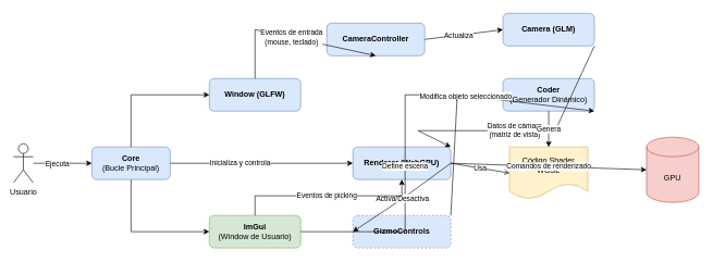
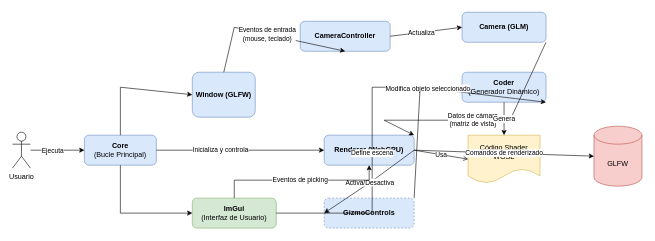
  <mxCell id="0" />
  <mxCell id="1" parent="0" />
  <mxCell id="2" value="Usuario" style="shape=umlActor;verticalLabelPosition=bottom;verticalAlign=top;html=1;outlineConnect=0;" vertex="1" parent="1"><mxGeometry x="20" y="220" width="30" height="60" as="geometry" /></mxCell>
  <mxCell id="3" value="&lt;b&gt;Core&lt;/b&gt;&lt;br&gt;(Bucle Principal)" style="rounded=1;whiteSpace=wrap;html=1;fillColor=#dae8fc;strokeColor=#6c8ebf;" vertex="1" parent="1"><mxGeometry x="140" y="225" width="120" height="50" as="geometry" /></mxCell>
- <mxCell id="4" value="&lt;b&gt;Window (GLFW)&lt;/b&gt;" style="rounded=1;whiteSpace=wrap;html=1;fillColor=#dae8fc;strokeColor=#6c8ebf;" vertex="1" parent="1"><mxGeometry x="320" y="120" width="140" height="50" as="geometry" /></mxCell>
+ <mxCell id="4" value="&lt;b&gt;Window (GLFW)&lt;/b&gt;" style="rounded=1;whiteSpace=wrap;html=1;fillColor=#dae8fc;strokeColor=#6c8ebf;" vertex="1" parent="1"><mxGeometry x="320" y="120" width="105" height="75" as="geometry" /></mxCell>
  <mxCell id="5" value="&lt;b&gt;Renderer (WebGPU)&lt;/b&gt;" style="rounded=1;whiteSpace=wrap;html=1;fillColor=#dae8fc;strokeColor=#6c8ebf;" vertex="1" parent="1"><mxGeometry x="540" y="225" width="150" height="50" as="geometry" /></mxCell>
  <mxCell id="6" value="&lt;b&gt;Coder&lt;/b&gt;&lt;br&gt;(Generador Dinámico)" style="rounded=1;whiteSpace=wrap;html=1;fillColor=#dae8fc;strokeColor=#6c8ebf;" vertex="1" parent="1"><mxGeometry x="770" y="120" width="140" height="50" as="geometry" /></mxCell>
- <mxCell id="7" value="&lt;b&gt;ImGui&lt;/b&gt;&lt;br&gt;(Window de Usuario)" style="rounded=1;whiteSpace=wrap;html=1;fillColor=#d5e8d4;strokeColor=#82b366;" vertex="1" parent="1"><mxGeometry x="320" y="330" width="140" height="50" as="geometry" /></mxCell>
+ <mxCell id="7" value="&lt;b&gt;ImGui&lt;/b&gt;&lt;br&gt;(Interfaz de Usuario)" style="rounded=1;whiteSpace=wrap;html=1;fillColor=#d5e8d4;strokeColor=#82b366;" vertex="1" parent="1"><mxGeometry x="320" y="330" width="140" height="50" as="geometry" /></mxCell>
  <mxCell id="8" value="&lt;b&gt;CameraController&lt;/b&gt;" style="rounded=1;whiteSpace=wrap;html=1;fillColor=#dae8fc;strokeColor=#6c8ebf;" vertex="1" parent="1"><mxGeometry x="500" y="35" width="150" height="50" as="geometry" /></mxCell>
  <mxCell id="9" value="&lt;b&gt;Camera (GLM)&lt;/b&gt;" style="rounded=1;whiteSpace=wrap;html=1;fillColor=#dae8fc;strokeColor=#6c8ebf;" vertex="1" parent="1"><mxGeometry x="770" y="20" width="140" height="50" as="geometry" /></mxCell>
  <mxCell id="10" value="&lt;b&gt;GizmoControls&lt;/b&gt;" style="rounded=1;whiteSpace=wrap;html=1;fillColor=#dae8fc;strokeColor=#6c8ebf;dashed=1;" vertex="1" parent="1"><mxGeometry x="540" y="330" width="150" height="50" as="geometry" /></mxCell>
  <mxCell id="11" value="Código Shader WGSL" style="shape=document;whiteSpace=wrap;html=1;boundedLbl=1;fillColor=#fff2cc;strokeColor=#d6b656;" vertex="1" parent="1"><mxGeometry x="780" y="225" width="120" height="80" as="geometry" /></mxCell>
- <mxCell id="12" value="GPU" style="shape=cylinder3;whiteSpace=wrap;html=1;boundedLbl=1;backgroundOutline=1;size=15;fillColor=#f8cecc;strokeColor=#b85450;" vertex="1" parent="1"><mxGeometry x="990" y="210" width="80" height="100" as="geometry" /></mxCell>
+ <mxCell id="12" value="GLFW" style="shape=cylinder3;whiteSpace=wrap;html=1;boundedLbl=1;backgroundOutline=1;size=15;fillColor=#f8cecc;strokeColor=#b85450;" vertex="1" parent="1"><mxGeometry x="990" y="210" width="80" height="100" as="geometry" /></mxCell>
  <mxCell id="13" value="" style="endArrow=classic;html=1;rounded=0;entryX=0;entryY=0.5;exitX=1;exitY=0.5;" edge="1" parent="1" source="3" target="5"><mxGeometry width="50" height="50" relative="1" as="geometry"><mxPoint x="270" y="250" as="sourcePoint" /><mxPoint x="530" y="250" as="targetPoint" /><Array as="points" /></mxGeometry></mxCell>
  <mxCell id="14" value="Inicializa y controla" style="edgeLabel;html=1;align=center;verticalAlign=middle;resizable=0;points=[];" vertex="1" connectable="0" parent="13"><mxGeometry x="-0.24" y="1" relative="1" as="geometry"><mxPoint as="offset" /></mxGeometry></mxCell>
  <mxCell id="15" value="" style="endArrow=classic;html=1;rounded=0;entryX=0;entryY=0.5;exitX=0.5;exitY=0;" edge="1" parent="1" source="3" target="4"><mxGeometry width="50" height="50" relative="1" as="geometry"><mxPoint x="210" y="215" as="sourcePoint" /><mxPoint x="310" y="145" as="targetPoint" /><Array as="points"><mxPoint x="200" y="145" /></Array></mxGeometry></mxCell>
  <mxCell id="16" value="" style="endArrow=classic;html=1;rounded=0;entryX=0;entryY=0.5;exitX=0.5;exitY=1;" edge="1" parent="1" source="3" target="7"><mxGeometry width="50" height="50" relative="1" as="geometry"><mxPoint x="210" y="285" as="sourcePoint" /><mxPoint x="310" y="355" as="targetPoint" /><Array as="points"><mxPoint x="200" y="355" /></Array></mxGeometry></mxCell>
  <mxCell id="17" value="" style="endArrow=classic;html=1;rounded=0;entryX=0;entryY=0.5;exitX=1;exitY=0.5;" edge="1" parent="1" source="2" target="3"><mxGeometry width="50" height="50" relative="1" as="geometry"><mxPoint x="60" y="250" as="sourcePoint" /><mxPoint x="130" y="250" as="targetPoint" /></mxGeometry></mxCell>
  <mxCell id="18" value="Ejecuta" style="edgeLabel;html=1;align=center;verticalAlign=middle;resizable=0;points=[];" vertex="1" connectable="0" parent="17"><mxGeometry x="-0.2" relative="1" as="geometry"><mxPoint as="offset" /></mxGeometry></mxCell>
  <mxCell id="19" value="Eventos de entrada&lt;br&gt;(mouse, teclado)" style="endArrow=classic;html=1;rounded=0;entryX=0.5;entryY=1;exitX=0.5;exitY=0;" edge="1" parent="1" source="4" target="8"><mxGeometry width="50" height="50" relative="1" as="geometry"><mxPoint x="400" y="110" as="sourcePoint" /><mxPoint x="605" y="80" as="targetPoint" /><Array as="points"><mxPoint x="390" y="45" /></Array></mxGeometry></mxCell>
  <mxCell id="20" value="" style="endArrow=classic;html=1;rounded=0;entryX=0;entryY=0.5;exitX=1;exitY=0.5;" edge="1" parent="1" source="8" target="9"><mxGeometry width="50" height="50" relative="1" as="geometry"><mxPoint x="700" y="45" as="sourcePoint" /><mxPoint x="760" y="45" as="targetPoint" /></mxGeometry></mxCell>
  <mxCell id="21" value="Actualiza" style="edgeLabel;html=1;align=center;verticalAlign=middle;resizable=0;points=[];" vertex="1" connectable="0" parent="20"><mxGeometry x="-0.143" relative="1" as="geometry"><mxPoint as="offset" /></mxGeometry></mxCell>
  <mxCell id="22" value="Datos de cámara&lt;br&gt;(matriz de vista)" style="endArrow=classic;html=1;rounded=0;entryX=1;entryY=0;exitX=1;exitY=1;" edge="1" parent="1" source="9" target="5"><mxGeometry width="50" height="50" relative="1" as="geometry"><mxPoint x="850" y="80" as="sourcePoint" /><mxPoint x="640" y="215" as="targetPoint" /><Array as="points"><mxPoint x="850" y="200" /><mxPoint x="640" y="200" /></Array></mxGeometry></mxCell>
  <mxCell id="23" value="Genera" style="endArrow=classic;html=1;rounded=0;entryX=0.5;entryY=0;exitX=0.5;exitY=1;" edge="1" parent="1" source="6" target="11"><mxGeometry width="50" height="50" relative="1" as="geometry"><mxPoint x="840" y="180" as="sourcePoint" /><mxPoint x="840" y="215" as="targetPoint" /></mxGeometry></mxCell>
  <mxCell id="24" value="Usa" style="endArrow=open;html=1;rounded=0;entryX=0;entryY=0.5;exitX=1;exitY=0.5;" edge="1" parent="1" source="5" target="11"><mxGeometry width="50" height="50" relative="1" as="geometry"><mxPoint x="700" y="250" as="sourcePoint" /><mxPoint x="770" y="250" as="targetPoint" /></mxGeometry></mxCell>
  <mxCell id="25" value="Comandos de renderizado" style="endArrow=classic;html=1;rounded=0;entryX=0;entryY=0.5;exitX=1;exitY=0.5;" edge="1" parent="1" source="5" target="12"><mxGeometry width="50" height="50" relative="1" as="geometry"><mxPoint x="700" y="260" as="sourcePoint" /><mxPoint x="980" y="260" as="targetPoint" /></mxGeometry></mxCell>
  <mxCell id="26" value="Define escena" style="endArrow=classic;html=1;rounded=0;entryX=0;entryY=0.5;exitX=1;exitY=0.5;" edge="1" parent="1" source="7" target="6"><mxGeometry width="50" height="50" relative="1" as="geometry"><mxPoint x="470" y="355" as="sourcePoint" /><mxPoint x="770" y="170" as="targetPoint" /><Array as="points"><mxPoint x="620" y="355" /><mxPoint x="620" y="145" /></Array></mxGeometry></mxCell>
  <mxCell id="27" value="Activa/Desactiva" style="endArrow=classic;html=1;rounded=0;entryX=0;entryY=0.5;exitX=1;exitY=0.5;" edge="1" parent="1" source="5" target="10"><mxGeometry width="50" height="50" relative="1" as="geometry"><mxPoint x="620" y="285" as="sourcePoint" /><mxPoint x="620" y="320" as="targetPoint" /><Array as="points"><mxPoint x="615" y="305" /></Array></mxGeometry></mxCell>
  <mxCell id="28" value="Eventos de picking" style="endArrow=classic;html=1;rounded=0;entryX=0.5;entryY=1;exitX=0.5;exitY=0;" edge="1" parent="1" source="7" target="5"><mxGeometry width="50" height="50" relative="1" as="geometry"><mxPoint x="390" y="320" as="sourcePoint" /><mxPoint x="615" y="285" as="targetPoint" /><Array as="points"><mxPoint x="390" y="300" /><mxPoint x="615" y="300" /></Array></mxGeometry></mxCell>
  <mxCell id="29" value="Modifica objeto seleccionado" style="endArrow=classic;html=1;rounded=0;entryX=1;entryY=1;exitX=1;exitY=0;" edge="1" parent="1" source="10" target="6"><mxGeometry width="50" height="50" relative="1" as="geometry"><mxPoint x="700" y="355" as="sourcePoint" /><mxPoint x="830" y="180" as="targetPoint" /><Array as="points"><mxPoint x="700" y="145" /></Array></mxGeometry></mxCell>
